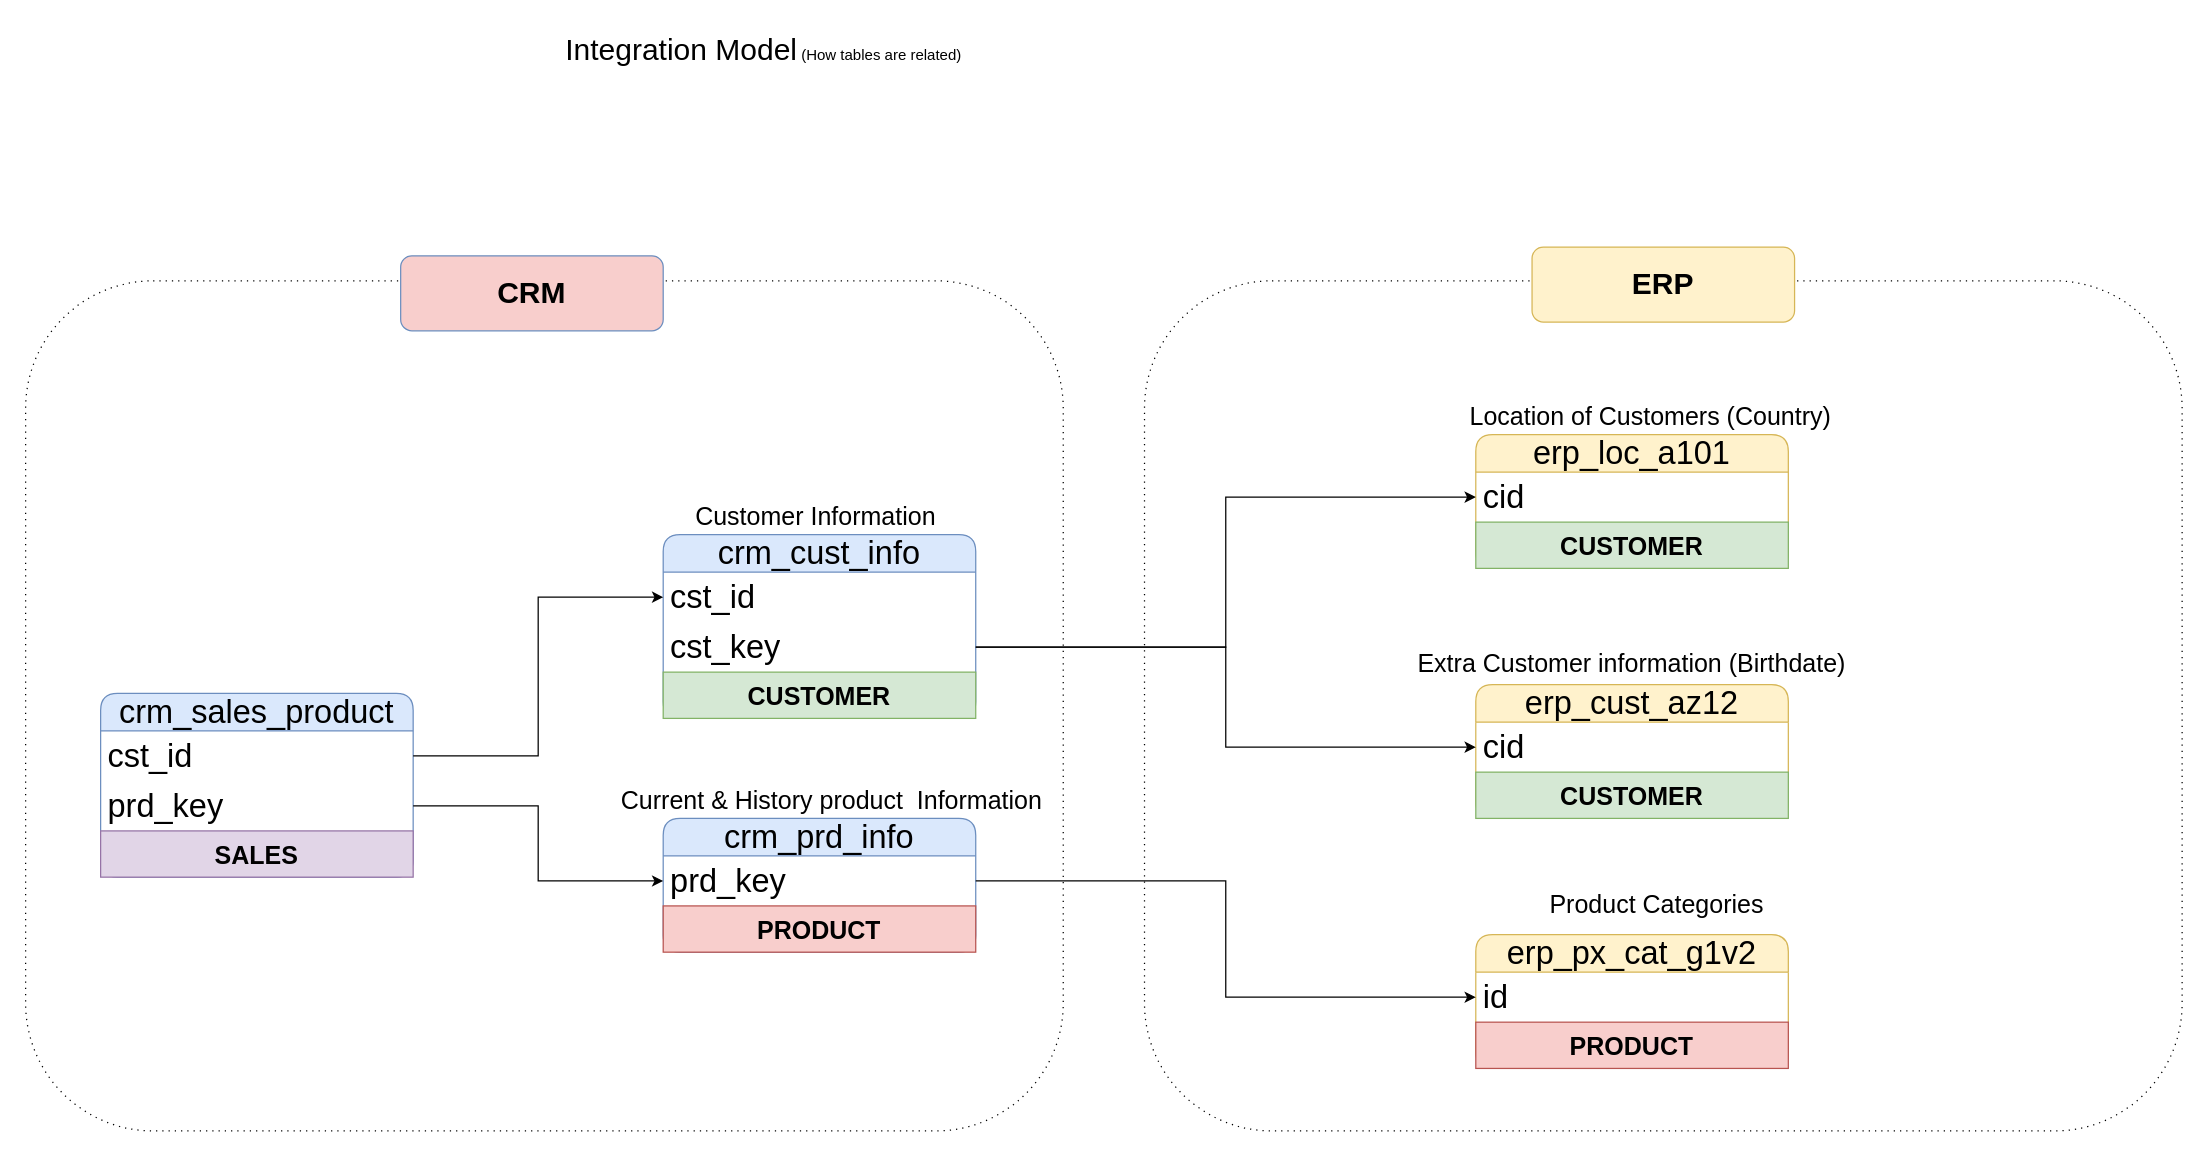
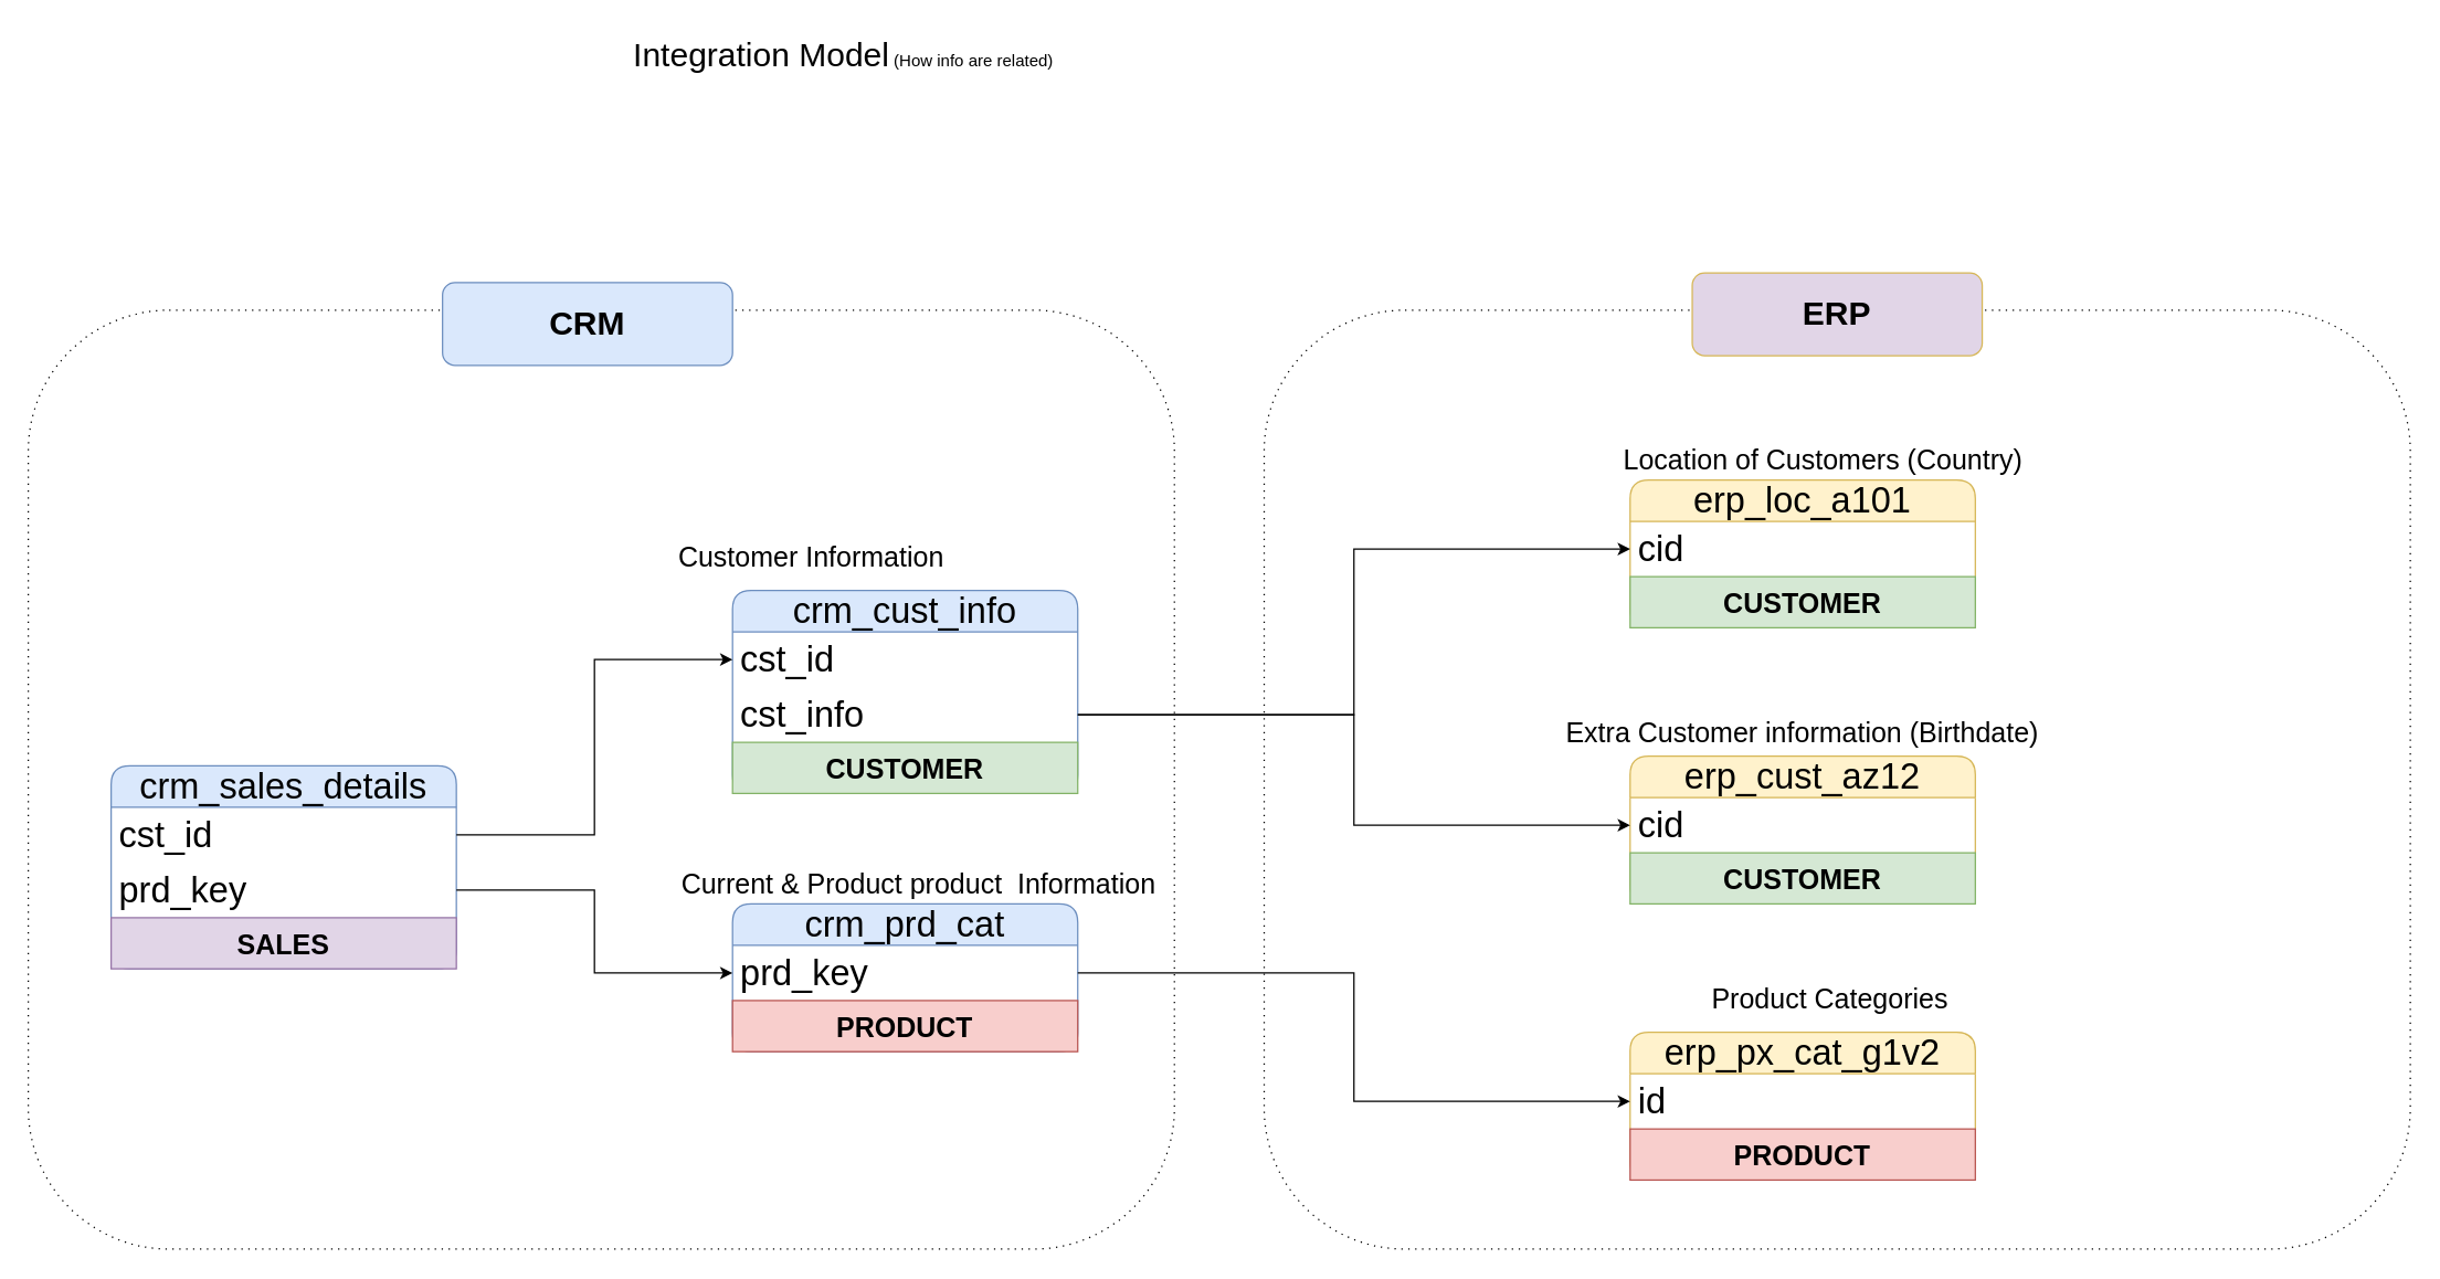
  <mxCell id="0" />
  <mxCell id="1" parent="0" />
  <mxCell id="2" value="" style="rounded=1;whiteSpace=wrap;html=1;fillColor=none;dashed=1;dashPattern=1 4;" parent="1" vertex="1"><mxGeometry x="915" y="224" width="830" height="680" as="geometry" /></mxCell>
  <mxCell id="3" value="" style="rounded=1;whiteSpace=wrap;html=1;fillColor=none;dashed=1;dashPattern=1 4;" parent="1" vertex="1"><mxGeometry x="20" y="224" width="830" height="680" as="geometry" /></mxCell>
- <mxCell id="4" value="&lt;font style=&quot;font-size: 24px;&quot;&gt;Integration Model&lt;/font&gt; (How tables are related)" style="text;html=1;align=center;verticalAlign=middle;resizable=0;points=[];autosize=1;strokeColor=none;fillColor=none;" parent="1" vertex="1"><mxGeometry x="440" y="20" width="340" height="40" as="geometry" /></mxCell>
+ <mxCell id="4" value="&lt;font style=&quot;font-size: 24px;&quot;&gt;Integration Model&lt;/font&gt; (How info are related)" style="text;html=1;align=center;verticalAlign=middle;resizable=0;points=[];autosize=1;strokeColor=none;fillColor=none;" parent="1" vertex="1"><mxGeometry x="440" y="20" width="340" height="40" as="geometry" /></mxCell>
  <mxCell id="5" value="crm_cust_info" style="swimlane;fontStyle=0;childLayout=stackLayout;horizontal=1;startSize=30;horizontalStack=0;resizeParent=1;resizeParentMax=0;resizeLast=0;collapsible=1;marginBottom=0;whiteSpace=wrap;html=1;rounded=1;fillColor=#dae8fc;strokeColor=#6c8ebf;fontSize=26;" parent="1" vertex="1"><mxGeometry x="530" y="427" width="250" height="147" as="geometry" /></mxCell>
  <mxCell id="6" value="cst_id" style="text;strokeColor=none;fillColor=none;align=left;verticalAlign=middle;spacingLeft=4;spacingRight=4;overflow=hidden;points=[[0,0.5],[1,0.5]];portConstraint=eastwest;rotatable=0;whiteSpace=wrap;html=1;fontSize=26;" parent="5" vertex="1"><mxGeometry y="30" width="250" height="40" as="geometry" /></mxCell>
- <mxCell id="7" value="cst_key" style="text;strokeColor=none;fillColor=none;align=left;verticalAlign=middle;spacingLeft=4;spacingRight=4;overflow=hidden;points=[[0,0.5],[1,0.5]];portConstraint=eastwest;rotatable=0;whiteSpace=wrap;html=1;fontSize=26;rounded=0;" parent="5" vertex="1"><mxGeometry y="70" width="250" height="40" as="geometry" /></mxCell>
+ <mxCell id="7" value="cst_info" style="text;strokeColor=none;fillColor=none;align=left;verticalAlign=middle;spacingLeft=4;spacingRight=4;overflow=hidden;points=[[0,0.5],[1,0.5]];portConstraint=eastwest;rotatable=0;whiteSpace=wrap;html=1;fontSize=26;rounded=0;" parent="5" vertex="1"><mxGeometry y="70" width="250" height="40" as="geometry" /></mxCell>
  <mxCell id="8" value="&lt;font style=&quot;font-size: 20px;&quot;&gt;&lt;b&gt;CUSTOMER&lt;/b&gt;&lt;/font&gt;" style="text;html=1;strokeColor=#82b366;fillColor=#d5e8d4;align=center;verticalAlign=middle;whiteSpace=wrap;overflow=hidden;" vertex="1" parent="5"><mxGeometry y="110" width="250" height="37" as="geometry" /></mxCell>
- <mxCell id="9" value="Customer Information&amp;nbsp;" style="text;html=1;align=center;verticalAlign=middle;whiteSpace=wrap;rounded=0;fontSize=20;" parent="1" vertex="1"><mxGeometry x="540" y="397" width="230" height="30" as="geometry" /></mxCell>
- <mxCell id="10" value="crm_prd_info" style="swimlane;fontStyle=0;childLayout=stackLayout;horizontal=1;startSize=30;horizontalStack=0;resizeParent=1;resizeParentMax=0;resizeLast=0;collapsible=1;marginBottom=0;whiteSpace=wrap;html=1;rounded=1;fillColor=#dae8fc;strokeColor=#6c8ebf;fontSize=26;" parent="1" vertex="1"><mxGeometry x="530" y="654" width="250" height="107" as="geometry" /></mxCell>
+ <mxCell id="9" value="Customer Information&amp;nbsp;" style="text;html=1;align=center;verticalAlign=middle;whiteSpace=wrap;rounded=0;fontSize=20;" parent="1" vertex="1"><mxGeometry x="475" y="387" width="230" height="30" as="geometry" /></mxCell>
+ <mxCell id="10" value="crm_prd_cat" style="swimlane;fontStyle=0;childLayout=stackLayout;horizontal=1;startSize=30;horizontalStack=0;resizeParent=1;resizeParentMax=0;resizeLast=0;collapsible=1;marginBottom=0;whiteSpace=wrap;html=1;rounded=1;fillColor=#dae8fc;strokeColor=#6c8ebf;fontSize=26;" parent="1" vertex="1"><mxGeometry x="530" y="654" width="250" height="107" as="geometry" /></mxCell>
  <mxCell id="11" value="prd_key" style="text;strokeColor=none;fillColor=none;align=left;verticalAlign=middle;spacingLeft=4;spacingRight=4;overflow=hidden;points=[[0,0.5],[1,0.5]];portConstraint=eastwest;rotatable=0;whiteSpace=wrap;html=1;fontSize=26;" parent="10" vertex="1"><mxGeometry y="30" width="250" height="40" as="geometry" /></mxCell>
  <mxCell id="12" value="&lt;font style=&quot;font-size: 20px;&quot;&gt;&lt;b&gt;PRODUCT&lt;/b&gt;&lt;/font&gt;" style="text;html=1;strokeColor=#b85450;fillColor=#f8cecc;align=center;verticalAlign=middle;whiteSpace=wrap;overflow=hidden;" vertex="1" parent="10"><mxGeometry y="70" width="250" height="37" as="geometry" /></mxCell>
- <mxCell id="13" value="Current &amp;amp; History product&amp;nbsp; Information" style="text;html=1;align=center;verticalAlign=middle;whiteSpace=wrap;rounded=0;fontSize=20;" parent="1" vertex="1"><mxGeometry x="470" y="624" width="390" height="30" as="geometry" /></mxCell>
- <mxCell id="14" value="crm_sales_product" style="swimlane;fontStyle=0;childLayout=stackLayout;horizontal=1;startSize=30;horizontalStack=0;resizeParent=1;resizeParentMax=0;resizeLast=0;collapsible=1;marginBottom=0;whiteSpace=wrap;html=1;rounded=1;fillColor=#dae8fc;strokeColor=#6c8ebf;fontSize=26;" parent="1" vertex="1"><mxGeometry x="80" y="554" width="250" height="147" as="geometry" /></mxCell>
+ <mxCell id="13" value="Current &amp;amp; Product product&amp;nbsp; Information" style="text;html=1;align=center;verticalAlign=middle;whiteSpace=wrap;rounded=0;fontSize=20;" parent="1" vertex="1"><mxGeometry x="470" y="624" width="390" height="30" as="geometry" /></mxCell>
+ <mxCell id="14" value="crm_sales_details" style="swimlane;fontStyle=0;childLayout=stackLayout;horizontal=1;startSize=30;horizontalStack=0;resizeParent=1;resizeParentMax=0;resizeLast=0;collapsible=1;marginBottom=0;whiteSpace=wrap;html=1;rounded=1;fillColor=#dae8fc;strokeColor=#6c8ebf;fontSize=26;" parent="1" vertex="1"><mxGeometry x="80" y="554" width="250" height="147" as="geometry" /></mxCell>
  <mxCell id="15" value="cst_id" style="text;strokeColor=none;fillColor=none;align=left;verticalAlign=middle;spacingLeft=4;spacingRight=4;overflow=hidden;points=[[0,0.5],[1,0.5]];portConstraint=eastwest;rotatable=0;whiteSpace=wrap;html=1;fontSize=26;" parent="14" vertex="1"><mxGeometry y="30" width="250" height="40" as="geometry" /></mxCell>
  <mxCell id="16" value="prd_key" style="text;strokeColor=none;fillColor=none;align=left;verticalAlign=middle;spacingLeft=4;spacingRight=4;overflow=hidden;points=[[0,0.5],[1,0.5]];portConstraint=eastwest;rotatable=0;whiteSpace=wrap;html=1;fontSize=26;" parent="14" vertex="1"><mxGeometry y="70" width="250" height="40" as="geometry" /></mxCell>
  <mxCell id="17" value="&lt;span style=&quot;font-size: 20px;&quot;&gt;&lt;b&gt;SALES&lt;/b&gt;&lt;/span&gt;" style="text;html=1;strokeColor=#9673a6;fillColor=#e1d5e7;align=center;verticalAlign=middle;whiteSpace=wrap;overflow=hidden;" vertex="1" parent="14"><mxGeometry y="110" width="250" height="37" as="geometry" /></mxCell>
  <mxCell id="18" style="edgeStyle=orthogonalEdgeStyle;rounded=0;orthogonalLoop=1;jettySize=auto;html=1;entryX=0;entryY=0.5;entryDx=0;entryDy=0;" parent="1" source="15" target="6" edge="1"><mxGeometry relative="1" as="geometry" /></mxCell>
  <mxCell id="19" style="edgeStyle=orthogonalEdgeStyle;rounded=0;orthogonalLoop=1;jettySize=auto;html=1;entryX=0;entryY=0.5;entryDx=0;entryDy=0;" parent="1" source="16" target="11" edge="1"><mxGeometry relative="1" as="geometry" /></mxCell>
  <mxCell id="20" value="erp_cust_az12" style="swimlane;fontStyle=0;childLayout=stackLayout;horizontal=1;startSize=30;horizontalStack=0;resizeParent=1;resizeParentMax=0;resizeLast=0;collapsible=1;marginBottom=0;whiteSpace=wrap;html=1;rounded=1;fillColor=#fff2cc;strokeColor=#d6b656;fontSize=26;" parent="1" vertex="1"><mxGeometry x="1180" y="547" width="250" height="107" as="geometry" /></mxCell>
  <mxCell id="21" value="cid" style="text;align=left;verticalAlign=middle;spacingLeft=4;spacingRight=4;overflow=hidden;points=[[0,0.5],[1,0.5]];portConstraint=eastwest;rotatable=0;whiteSpace=wrap;html=1;fontSize=26;" parent="20" vertex="1"><mxGeometry y="30" width="250" height="40" as="geometry" /></mxCell>
  <mxCell id="22" value="&lt;font style=&quot;font-size: 20px;&quot;&gt;&lt;b&gt;CUSTOMER&lt;/b&gt;&lt;/font&gt;" style="text;html=1;strokeColor=#82b366;fillColor=#d5e8d4;align=center;verticalAlign=middle;whiteSpace=wrap;overflow=hidden;" vertex="1" parent="20"><mxGeometry y="70" width="250" height="37" as="geometry" /></mxCell>
  <mxCell id="23" value="Extra Customer information (Birthdate)" style="text;html=1;align=center;verticalAlign=middle;whiteSpace=wrap;rounded=0;fontSize=20;" parent="1" vertex="1"><mxGeometry x="1125" y="514" width="360" height="30" as="geometry" /></mxCell>
  <mxCell id="24" style="edgeStyle=orthogonalEdgeStyle;rounded=0;orthogonalLoop=1;jettySize=auto;html=1;" parent="1" source="7" target="21" edge="1"><mxGeometry relative="1" as="geometry" /></mxCell>
  <mxCell id="25" value="erp_loc_a101" style="swimlane;fontStyle=0;childLayout=stackLayout;horizontal=1;startSize=30;horizontalStack=0;resizeParent=1;resizeParentMax=0;resizeLast=0;collapsible=1;marginBottom=0;whiteSpace=wrap;html=1;rounded=1;fillColor=#fff2cc;strokeColor=#d6b656;fontSize=26;" parent="1" vertex="1"><mxGeometry x="1180" y="347" width="250" height="107" as="geometry" /></mxCell>
  <mxCell id="26" value="cid" style="text;align=left;verticalAlign=middle;spacingLeft=4;spacingRight=4;overflow=hidden;points=[[0,0.5],[1,0.5]];portConstraint=eastwest;rotatable=0;whiteSpace=wrap;html=1;fontSize=26;" parent="25" vertex="1"><mxGeometry y="30" width="250" height="40" as="geometry" /></mxCell>
  <mxCell id="27" value="&lt;font style=&quot;font-size: 20px;&quot;&gt;&lt;b&gt;CUSTOMER&lt;/b&gt;&lt;/font&gt;" style="text;html=1;strokeColor=#82b366;fillColor=#d5e8d4;align=center;verticalAlign=middle;whiteSpace=wrap;overflow=hidden;" vertex="1" parent="25"><mxGeometry y="70" width="250" height="37" as="geometry" /></mxCell>
  <mxCell id="28" value="Location of Customers (Country)" style="text;html=1;align=center;verticalAlign=middle;whiteSpace=wrap;rounded=0;fontSize=20;" parent="1" vertex="1"><mxGeometry x="1140" y="317" width="360" height="30" as="geometry" /></mxCell>
  <mxCell id="29" style="edgeStyle=orthogonalEdgeStyle;rounded=0;orthogonalLoop=1;jettySize=auto;html=1;entryX=0;entryY=0.5;entryDx=0;entryDy=0;" parent="1" source="7" target="26" edge="1"><mxGeometry relative="1" as="geometry" /></mxCell>
  <mxCell id="30" value="erp_px_cat_g1v2" style="swimlane;fontStyle=0;childLayout=stackLayout;horizontal=1;startSize=30;horizontalStack=0;resizeParent=1;resizeParentMax=0;resizeLast=0;collapsible=1;marginBottom=0;whiteSpace=wrap;html=1;rounded=1;fillColor=#fff2cc;strokeColor=#d6b656;fontSize=26;" parent="1" vertex="1"><mxGeometry x="1180" y="747" width="250" height="107" as="geometry" /></mxCell>
  <mxCell id="31" value="id" style="text;align=left;verticalAlign=middle;spacingLeft=4;spacingRight=4;overflow=hidden;points=[[0,0.5],[1,0.5]];portConstraint=eastwest;rotatable=0;whiteSpace=wrap;html=1;fontSize=26;" parent="30" vertex="1"><mxGeometry y="30" width="250" height="40" as="geometry" /></mxCell>
  <mxCell id="32" value="&lt;font style=&quot;font-size: 20px;&quot;&gt;&lt;b&gt;PRODUCT&lt;/b&gt;&lt;/font&gt;" style="text;html=1;strokeColor=#b85450;fillColor=#f8cecc;align=center;verticalAlign=middle;whiteSpace=wrap;overflow=hidden;" vertex="1" parent="30"><mxGeometry y="70" width="250" height="37" as="geometry" /></mxCell>
  <mxCell id="33" value="Product Categories" style="text;html=1;align=center;verticalAlign=middle;whiteSpace=wrap;rounded=0;fontSize=20;" parent="1" vertex="1"><mxGeometry x="1145" y="707" width="360" height="30" as="geometry" /></mxCell>
  <mxCell id="34" style="edgeStyle=orthogonalEdgeStyle;rounded=0;orthogonalLoop=1;jettySize=auto;html=1;" parent="1" source="11" target="31" edge="1"><mxGeometry relative="1" as="geometry" /></mxCell>
  <mxCell id="35" style="edgeStyle=orthogonalEdgeStyle;rounded=0;orthogonalLoop=1;jettySize=auto;html=1;exitX=0.5;exitY=1;exitDx=0;exitDy=0;" parent="1" source="3" target="3" edge="1"><mxGeometry relative="1" as="geometry" /></mxCell>
- <mxCell id="36" value="&lt;b&gt;&lt;font style=&quot;font-size: 24px;&quot;&gt;CRM&lt;/font&gt;&lt;/b&gt;" style="rounded=1;whiteSpace=wrap;html=1;fillColor=#f8cecc;strokeColor=#6c8ebf;" parent="1" vertex="1"><mxGeometry x="320" y="204" width="210" height="60" as="geometry" /></mxCell>
- <mxCell id="37" value="&lt;span style=&quot;font-size: 24px;&quot;&gt;&lt;b&gt;ERP&lt;/b&gt;&lt;/span&gt;" style="rounded=1;whiteSpace=wrap;html=1;fillColor=#fff2cc;strokeColor=#d6b656;" parent="1" vertex="1"><mxGeometry x="1225" y="197" width="210" height="60" as="geometry" /></mxCell>
+ <mxCell id="36" value="&lt;b&gt;&lt;font style=&quot;font-size: 24px;&quot;&gt;CRM&lt;/font&gt;&lt;/b&gt;" style="rounded=1;whiteSpace=wrap;html=1;fillColor=#dae8fc;strokeColor=#6c8ebf;" parent="1" vertex="1"><mxGeometry x="320" y="204" width="210" height="60" as="geometry" /></mxCell>
+ <mxCell id="37" value="&lt;span style=&quot;font-size: 24px;&quot;&gt;&lt;b&gt;ERP&lt;/b&gt;&lt;/span&gt;" style="rounded=1;whiteSpace=wrap;html=1;fillColor=#e1d5e7;strokeColor=#d6b656;" parent="1" vertex="1"><mxGeometry x="1225" y="197" width="210" height="60" as="geometry" /></mxCell>
